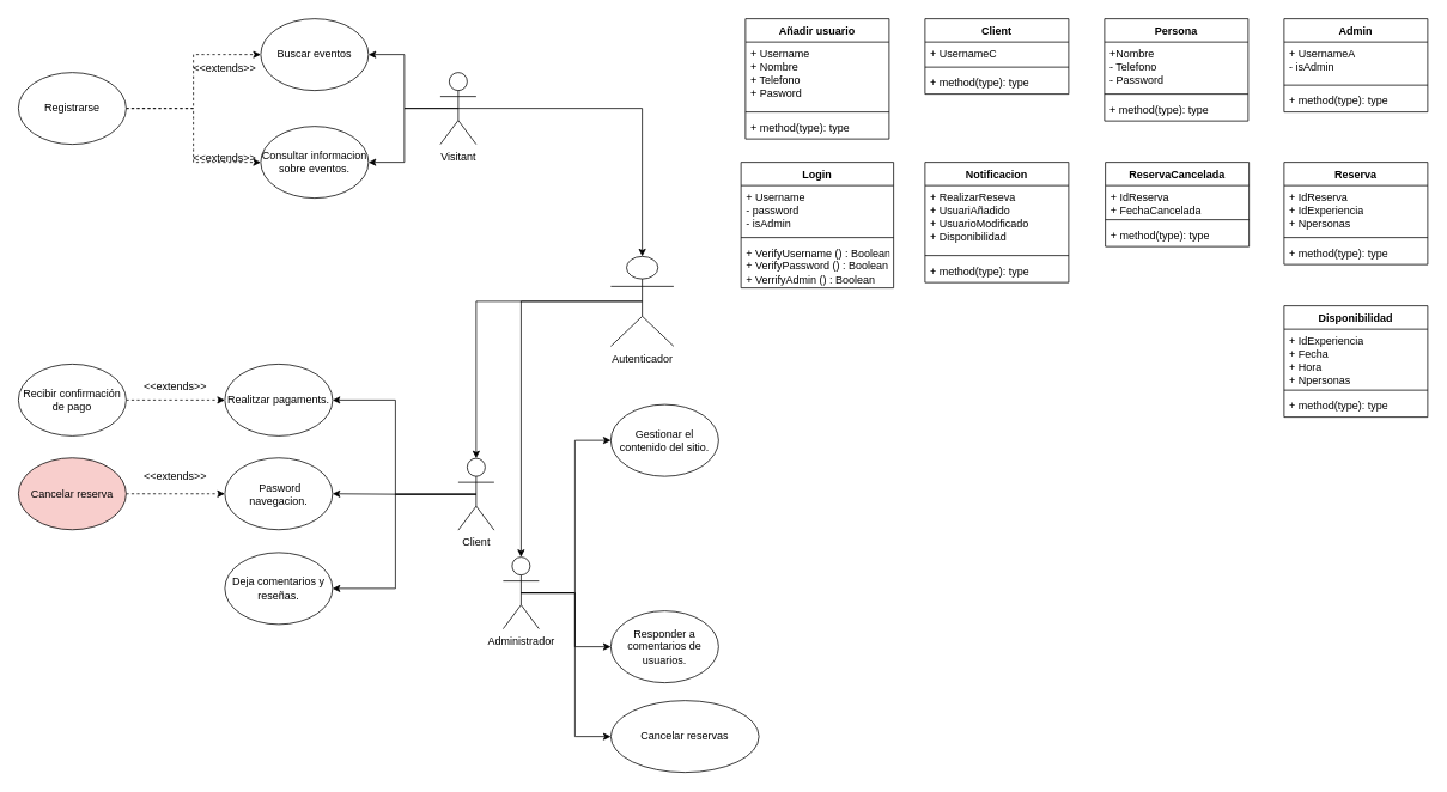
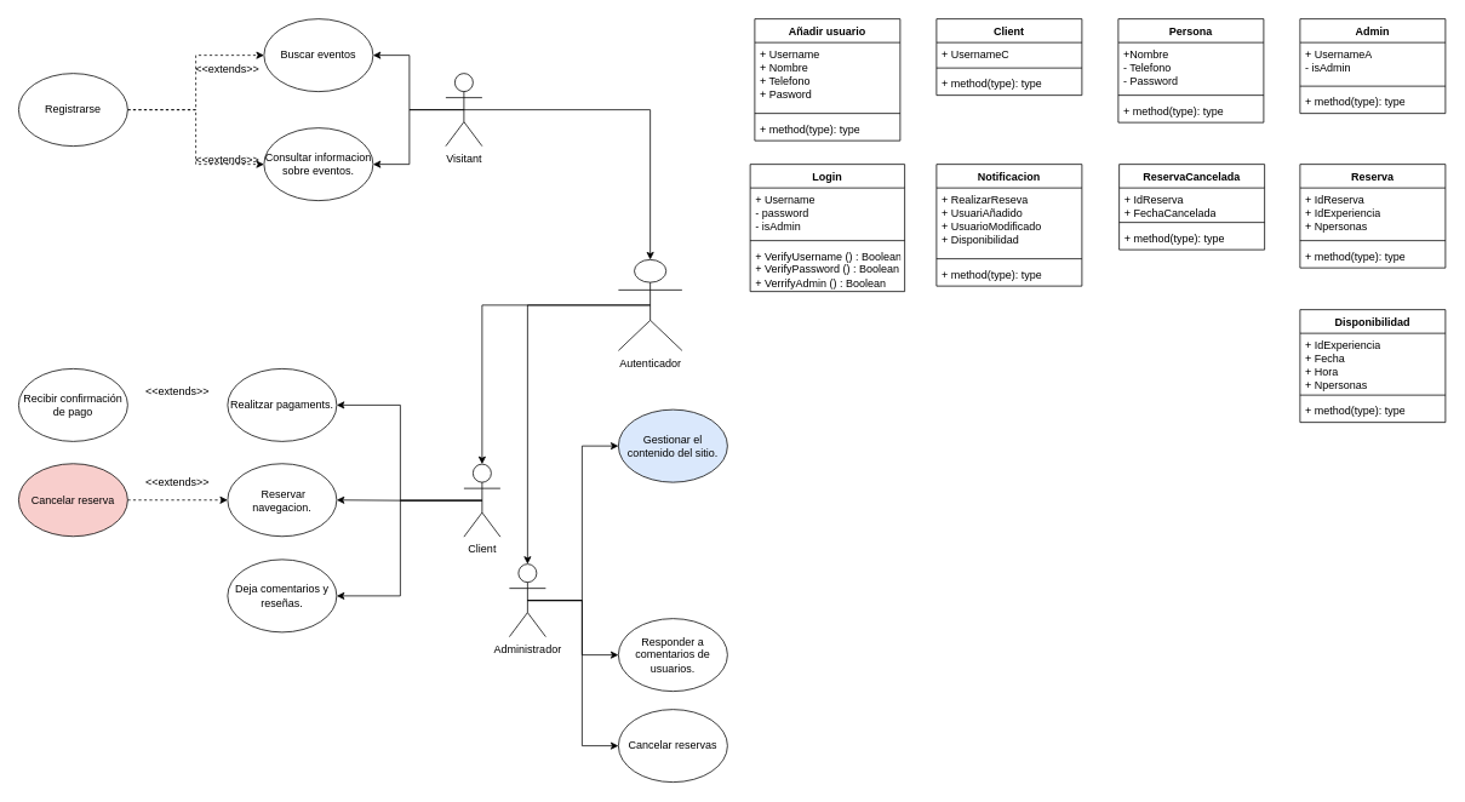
  <mxCell id="0" />
  <mxCell id="1" parent="0" />
  <mxCell id="2" style="edgeStyle=orthogonalEdgeStyle;rounded=0;orthogonalLoop=1;jettySize=auto;html=1;exitX=0.5;exitY=0.5;exitDx=0;exitDy=0;exitPerimeter=0;entryX=0;entryY=0.5;entryDx=0;entryDy=0;" parent="1" source="5" target="16" edge="1"><mxGeometry relative="1" as="geometry" /></mxCell>
  <mxCell id="3" style="edgeStyle=orthogonalEdgeStyle;rounded=0;orthogonalLoop=1;jettySize=auto;html=1;exitX=0.5;exitY=0.5;exitDx=0;exitDy=0;exitPerimeter=0;entryX=0;entryY=0.5;entryDx=0;entryDy=0;" parent="1" source="5" target="17" edge="1"><mxGeometry relative="1" as="geometry" /></mxCell>
  <mxCell id="4" style="edgeStyle=orthogonalEdgeStyle;rounded=0;orthogonalLoop=1;jettySize=auto;html=1;exitX=0.5;exitY=0.5;exitDx=0;exitDy=0;exitPerimeter=0;entryX=0;entryY=0.5;entryDx=0;entryDy=0;" parent="1" source="5" target="30" edge="1"><mxGeometry relative="1" as="geometry" /></mxCell>
  <mxCell id="5" value="Administrador" style="shape=umlActor;verticalLabelPosition=bottom;verticalAlign=top;html=1;outlineConnect=0;" parent="1" vertex="1"><mxGeometry x="560" y="620" width="40" height="80" as="geometry" /></mxCell>
  <mxCell id="6" style="edgeStyle=orthogonalEdgeStyle;rounded=0;orthogonalLoop=1;jettySize=auto;html=1;exitX=0.5;exitY=0.5;exitDx=0;exitDy=0;exitPerimeter=0;entryX=1;entryY=0.5;entryDx=0;entryDy=0;" parent="1" source="9" target="15" edge="1"><mxGeometry relative="1" as="geometry" /></mxCell>
  <mxCell id="7" style="edgeStyle=orthogonalEdgeStyle;rounded=0;orthogonalLoop=1;jettySize=auto;html=1;exitX=0.5;exitY=0.5;exitDx=0;exitDy=0;exitPerimeter=0;entryX=1;entryY=0.5;entryDx=0;entryDy=0;" parent="1" source="9" target="23" edge="1"><mxGeometry relative="1" as="geometry" /></mxCell>
  <mxCell id="8" style="edgeStyle=orthogonalEdgeStyle;rounded=0;orthogonalLoop=1;jettySize=auto;html=1;exitX=0.5;exitY=0.5;exitDx=0;exitDy=0;exitPerimeter=0;entryX=1;entryY=0.5;entryDx=0;entryDy=0;" parent="1" source="9" target="26" edge="1"><mxGeometry relative="1" as="geometry" /></mxCell>
  <mxCell id="9" value="Client" style="shape=umlActor;verticalLabelPosition=bottom;verticalAlign=top;html=1;outlineConnect=0;" parent="1" vertex="1"><mxGeometry x="510" y="510" width="40" height="80" as="geometry" /></mxCell>
  <mxCell id="10" style="edgeStyle=orthogonalEdgeStyle;rounded=0;orthogonalLoop=1;jettySize=auto;html=1;exitX=0.5;exitY=0.5;exitDx=0;exitDy=0;exitPerimeter=0;entryX=1;entryY=0.5;entryDx=0;entryDy=0;" parent="1" source="12" target="14" edge="1"><mxGeometry relative="1" as="geometry" /></mxCell>
  <mxCell id="11" style="edgeStyle=orthogonalEdgeStyle;rounded=0;orthogonalLoop=1;jettySize=auto;html=1;exitX=0.5;exitY=0.5;exitDx=0;exitDy=0;exitPerimeter=0;entryX=1;entryY=0.5;entryDx=0;entryDy=0;" parent="1" source="12" target="13" edge="1"><mxGeometry relative="1" as="geometry" /></mxCell>
  <mxCell id="12" value="Visitant" style="shape=umlActor;verticalLabelPosition=bottom;verticalAlign=top;html=1;outlineConnect=0;" parent="1" vertex="1"><mxGeometry x="490" y="80" width="40" height="80" as="geometry" /></mxCell>
  <mxCell id="13" value="Buscar eventos" style="ellipse;whiteSpace=wrap;html=1;" parent="1" vertex="1"><mxGeometry x="290" width="120" height="80" as="geometry" y="20" /></mxCell>
  <mxCell id="14" value="Consultar informacion sobre eventos." style="ellipse;whiteSpace=wrap;html=1;" parent="1" vertex="1"><mxGeometry x="290" y="140" width="120" height="80" as="geometry" /></mxCell>
  <mxCell id="15" value="Realitzar pagaments." style="ellipse;whiteSpace=wrap;html=1;" parent="1" vertex="1"><mxGeometry x="250" y="405" width="120" height="80" as="geometry" /></mxCell>
- <mxCell id="16" value="Gestionar el contenido del sitio." style="ellipse;whiteSpace=wrap;html=1;" parent="1" vertex="1"><mxGeometry x="680" y="450" width="120" height="80" as="geometry" /></mxCell>
+ <mxCell id="16" value="Gestionar el contenido del sitio." style="ellipse;whiteSpace=wrap;html=1;fillColor=#dae8fc;" parent="1" vertex="1"><mxGeometry x="680" y="450" width="120" height="80" as="geometry" /></mxCell>
  <mxCell id="17" value="Responder a comentarios de usuarios." style="ellipse;whiteSpace=wrap;html=1;" parent="1" vertex="1"><mxGeometry x="680" y="680" width="120" height="80" as="geometry" /></mxCell>
  <mxCell id="18" style="edgeStyle=orthogonalEdgeStyle;rounded=0;orthogonalLoop=1;jettySize=auto;html=1;exitX=1;exitY=0.5;exitDx=0;exitDy=0;entryX=0;entryY=0.5;entryDx=0;entryDy=0;dashed=1;" parent="1" source="20" target="13" edge="1"><mxGeometry relative="1" as="geometry" /></mxCell>
  <mxCell id="19" style="edgeStyle=orthogonalEdgeStyle;rounded=0;orthogonalLoop=1;jettySize=auto;html=1;exitX=1;exitY=0.5;exitDx=0;exitDy=0;dashed=1;" parent="1" source="20" target="14" edge="1"><mxGeometry relative="1" as="geometry" /></mxCell>
  <mxCell id="20" value="Registrarse" style="ellipse;whiteSpace=wrap;html=1;" parent="1" vertex="1"><mxGeometry x="20" y="80" width="120" height="80" as="geometry" /></mxCell>
- <mxCell id="21" value="" style="edgeStyle=orthogonalEdgeStyle;rounded=0;orthogonalLoop=1;jettySize=auto;html=1;dashed=1;" parent="1" source="22" target="15" edge="1"><mxGeometry relative="1" as="geometry" /></mxCell>
  <mxCell id="22" value="Recibir confirmación de pago" style="ellipse;whiteSpace=wrap;html=1;" parent="1" vertex="1"><mxGeometry x="20" y="405" width="120" height="80" as="geometry" /></mxCell>
  <mxCell id="23" value="Deja comentarios y reseñas." style="ellipse;whiteSpace=wrap;html=1;" parent="1" vertex="1"><mxGeometry x="250" y="615" width="120" height="80" as="geometry" /></mxCell>
  <mxCell id="24" value="&amp;lt;&amp;lt;extends&amp;gt;&amp;gt;" style="text;html=1;align=center;verticalAlign=middle;whiteSpace=wrap;rounded=0;" parent="1" vertex="1"><mxGeometry x="220" y="60" width="60" height="30" as="geometry" /></mxCell>
  <mxCell id="25" value="&amp;lt;&amp;lt;extends&amp;gt;&amp;gt;" style="text;html=1;align=center;verticalAlign=middle;whiteSpace=wrap;rounded=0;" parent="1" vertex="1"><mxGeometry x="165" y="415" width="60" height="30" as="geometry" /></mxCell>
- <mxCell id="26" value="&amp;nbsp;Pasword navegacion." style="ellipse;whiteSpace=wrap;html=1;" parent="1" vertex="1"><mxGeometry x="250" y="509.5" width="120" height="80" as="geometry" /></mxCell>
+ <mxCell id="26" value="&amp;nbsp;Reservar navegacion." style="ellipse;whiteSpace=wrap;html=1;" parent="1" vertex="1"><mxGeometry x="250" y="509.5" width="120" height="80" as="geometry" /></mxCell>
  <mxCell id="27" style="edgeStyle=orthogonalEdgeStyle;rounded=0;orthogonalLoop=1;jettySize=auto;html=1;exitX=1;exitY=0.5;exitDx=0;exitDy=0;entryX=0;entryY=0.5;entryDx=0;entryDy=0;dashed=1;" parent="1" source="28" target="26" edge="1"><mxGeometry relative="1" as="geometry" /></mxCell>
  <mxCell id="28" value="Cancelar reserva" style="ellipse;whiteSpace=wrap;html=1;fillColor=#f8cecc;" parent="1" vertex="1"><mxGeometry x="20" y="509.5" width="120" height="80" as="geometry" /></mxCell>
  <mxCell id="29" value="&amp;lt;&amp;lt;extends&amp;gt;&amp;gt;" style="text;html=1;align=center;verticalAlign=middle;whiteSpace=wrap;rounded=0;" parent="1" vertex="1"><mxGeometry x="165" y="515" width="60" height="30" as="geometry" /></mxCell>
- <mxCell id="30" value="Cancelar reservas" style="ellipse;whiteSpace=wrap;html=1;" parent="1" vertex="1"><mxGeometry x="680" y="780" width="165" height="80" as="geometry" /></mxCell>
+ <mxCell id="30" value="Cancelar reservas" style="ellipse;whiteSpace=wrap;html=1;" parent="1" vertex="1"><mxGeometry x="680" y="780" width="120" height="80" as="geometry" /></mxCell>
  <mxCell id="31" value="&amp;lt;&amp;lt;extends&amp;gt;&amp;gt;" style="text;html=1;align=center;verticalAlign=middle;whiteSpace=wrap;rounded=0;" parent="1" vertex="1"><mxGeometry x="220" y="160" width="60" height="30" as="geometry" /></mxCell>
  <mxCell id="32" value="Autenticador" style="shape=umlActor;verticalLabelPosition=bottom;verticalAlign=top;html=1;outlineConnect=0;" parent="1" vertex="1"><mxGeometry x="680" y="285" width="70" height="100" as="geometry" /></mxCell>
  <mxCell id="33" style="edgeStyle=orthogonalEdgeStyle;rounded=0;orthogonalLoop=1;jettySize=auto;html=1;entryX=0.5;entryY=0;entryDx=0;entryDy=0;entryPerimeter=0;exitX=0.5;exitY=0.5;exitDx=0;exitDy=0;exitPerimeter=0;" parent="1" source="12" target="32" edge="1"><mxGeometry relative="1" as="geometry" /></mxCell>
  <mxCell id="34" style="edgeStyle=orthogonalEdgeStyle;rounded=0;orthogonalLoop=1;jettySize=auto;html=1;exitX=0.5;exitY=0.5;exitDx=0;exitDy=0;exitPerimeter=0;entryX=0.5;entryY=0;entryDx=0;entryDy=0;entryPerimeter=0;" parent="1" source="32" target="5" edge="1"><mxGeometry relative="1" as="geometry" /></mxCell>
  <mxCell id="35" style="edgeStyle=orthogonalEdgeStyle;rounded=0;orthogonalLoop=1;jettySize=auto;html=1;exitX=0.5;exitY=0.5;exitDx=0;exitDy=0;exitPerimeter=0;entryX=0.5;entryY=0;entryDx=0;entryDy=0;entryPerimeter=0;" parent="1" source="32" target="9" edge="1"><mxGeometry relative="1" as="geometry" /></mxCell>
  <mxCell id="36" value="Login" style="swimlane;fontStyle=1;align=center;verticalAlign=top;childLayout=stackLayout;horizontal=1;startSize=26;horizontalStack=0;resizeParent=1;resizeParentMax=0;resizeLast=0;collapsible=1;marginBottom=0;whiteSpace=wrap;html=1;" vertex="1" parent="1"><mxGeometry x="825" y="180" width="170" height="140" as="geometry" /></mxCell>
  <mxCell id="37" value="+ Username&lt;br&gt;- password&lt;div&gt;- isAdmin&lt;/div&gt;" style="text;strokeColor=none;fillColor=none;align=left;verticalAlign=top;spacingLeft=4;spacingRight=4;overflow=hidden;rotatable=0;points=[[0,0.5],[1,0.5]];portConstraint=eastwest;whiteSpace=wrap;html=1;" vertex="1" parent="36"><mxGeometry y="26" width="170" height="54" as="geometry" /></mxCell>
  <mxCell id="38" value="" style="line;strokeWidth=1;fillColor=none;align=left;verticalAlign=middle;spacingTop=-1;spacingLeft=3;spacingRight=3;rotatable=0;labelPosition=right;points=[];portConstraint=eastwest;strokeColor=inherit;" vertex="1" parent="36"><mxGeometry y="80" width="170" height="8" as="geometry" /></mxCell>
  <mxCell id="39" value="&lt;span style=&quot;text-wrap-mode: nowrap;&quot;&gt;&lt;font style=&quot;font-size: 12px;&quot; face=&quot;Helvetica&quot;&gt;+ VerifyUsername&amp;nbsp;&lt;/font&gt;&lt;/span&gt;&lt;span style=&quot;text-wrap-mode: nowrap;&quot;&gt;() : Boolean&lt;/span&gt;&lt;span style=&quot;text-wrap-mode: nowrap;&quot;&gt;&lt;font style=&quot;font-size: 12px;&quot; face=&quot;Helvetica&quot;&gt;&lt;br&gt;+ VerifyPassword&amp;nbsp;&lt;/font&gt;&lt;/span&gt;&lt;span style=&quot;text-wrap-mode: nowrap;&quot;&gt;() : Boolean&lt;/span&gt;&lt;span style=&quot;text-wrap-mode: nowrap;&quot;&gt;&lt;font style=&quot;font-size: 12px;&quot; face=&quot;Helvetica&quot;&gt;&lt;br&gt;+ VerrifyAdmin () : Boolean&lt;/font&gt;&lt;/span&gt;" style="text;strokeColor=none;fillColor=none;align=left;verticalAlign=top;spacingLeft=4;spacingRight=4;overflow=hidden;rotatable=0;points=[[0,0.5],[1,0.5]];portConstraint=eastwest;whiteSpace=wrap;html=1;" vertex="1" parent="36"><mxGeometry y="88" width="170" height="52" as="geometry" /></mxCell>
  <mxCell id="40" value="Persona" style="swimlane;fontStyle=1;align=center;verticalAlign=top;childLayout=stackLayout;horizontal=1;startSize=26;horizontalStack=0;resizeParent=1;resizeParentMax=0;resizeLast=0;collapsible=1;marginBottom=0;whiteSpace=wrap;html=1;" vertex="1" parent="1"><mxGeometry x="1230" width="160" height="114" as="geometry" y="20" /></mxCell>
  <mxCell id="41" value="+Nombre&lt;br&gt;- Telefono&lt;br&gt;- Password" style="text;strokeColor=none;fillColor=none;align=left;verticalAlign=top;spacingLeft=4;spacingRight=4;overflow=hidden;rotatable=0;points=[[0,0.5],[1,0.5]];portConstraint=eastwest;whiteSpace=wrap;html=1;" vertex="1" parent="40"><mxGeometry y="26" width="160" height="54" as="geometry" /></mxCell>
  <mxCell id="42" value="" style="line;strokeWidth=1;fillColor=none;align=left;verticalAlign=middle;spacingTop=-1;spacingLeft=3;spacingRight=3;rotatable=0;labelPosition=right;points=[];portConstraint=eastwest;strokeColor=inherit;" vertex="1" parent="40"><mxGeometry y="80" width="160" height="8" as="geometry" /></mxCell>
  <mxCell id="43" value="+ method(type): type" style="text;strokeColor=none;fillColor=none;align=left;verticalAlign=top;spacingLeft=4;spacingRight=4;overflow=hidden;rotatable=0;points=[[0,0.5],[1,0.5]];portConstraint=eastwest;whiteSpace=wrap;html=1;" vertex="1" parent="40"><mxGeometry y="88" width="160" height="26" as="geometry" /></mxCell>
  <mxCell id="44" value="Admin" style="swimlane;fontStyle=1;align=center;verticalAlign=top;childLayout=stackLayout;horizontal=1;startSize=26;horizontalStack=0;resizeParent=1;resizeParentMax=0;resizeLast=0;collapsible=1;marginBottom=0;whiteSpace=wrap;html=1;" vertex="1" parent="1"><mxGeometry x="1430" width="160" height="104" as="geometry" y="20" /></mxCell>
  <mxCell id="45" value="&lt;div&gt;+ UsernameA&lt;/div&gt;- isAdmin&lt;div&gt;&lt;br&gt;&lt;/div&gt;" style="text;strokeColor=none;fillColor=none;align=left;verticalAlign=top;spacingLeft=4;spacingRight=4;overflow=hidden;rotatable=0;points=[[0,0.5],[1,0.5]];portConstraint=eastwest;whiteSpace=wrap;html=1;" vertex="1" parent="44"><mxGeometry y="26" width="160" height="44" as="geometry" /></mxCell>
  <mxCell id="46" value="" style="line;strokeWidth=1;fillColor=none;align=left;verticalAlign=middle;spacingTop=-1;spacingLeft=3;spacingRight=3;rotatable=0;labelPosition=right;points=[];portConstraint=eastwest;strokeColor=inherit;" vertex="1" parent="44"><mxGeometry y="70" width="160" height="8" as="geometry" /></mxCell>
  <mxCell id="47" value="+ method(type): type" style="text;strokeColor=none;fillColor=none;align=left;verticalAlign=top;spacingLeft=4;spacingRight=4;overflow=hidden;rotatable=0;points=[[0,0.5],[1,0.5]];portConstraint=eastwest;whiteSpace=wrap;html=1;" vertex="1" parent="44"><mxGeometry y="78" width="160" height="26" as="geometry" /></mxCell>
  <mxCell id="48" value="Client" style="swimlane;fontStyle=1;align=center;verticalAlign=top;childLayout=stackLayout;horizontal=1;startSize=26;horizontalStack=0;resizeParent=1;resizeParentMax=0;resizeLast=0;collapsible=1;marginBottom=0;whiteSpace=wrap;html=1;" vertex="1" parent="1"><mxGeometry x="1030" width="160" height="84" as="geometry" y="20" /></mxCell>
  <mxCell id="49" value="&lt;div&gt;+ UsernameC&lt;/div&gt;" style="text;strokeColor=none;fillColor=none;align=left;verticalAlign=top;spacingLeft=4;spacingRight=4;overflow=hidden;rotatable=0;points=[[0,0.5],[1,0.5]];portConstraint=eastwest;whiteSpace=wrap;html=1;" vertex="1" parent="48"><mxGeometry y="26" width="160" height="24" as="geometry" /></mxCell>
  <mxCell id="50" value="" style="line;strokeWidth=1;fillColor=none;align=left;verticalAlign=middle;spacingTop=-1;spacingLeft=3;spacingRight=3;rotatable=0;labelPosition=right;points=[];portConstraint=eastwest;strokeColor=inherit;" vertex="1" parent="48"><mxGeometry y="50" width="160" height="8" as="geometry" /></mxCell>
  <mxCell id="51" value="+ method(type): type" style="text;strokeColor=none;fillColor=none;align=left;verticalAlign=top;spacingLeft=4;spacingRight=4;overflow=hidden;rotatable=0;points=[[0,0.5],[1,0.5]];portConstraint=eastwest;whiteSpace=wrap;html=1;" vertex="1" parent="48"><mxGeometry y="58" width="160" height="26" as="geometry" /></mxCell>
  <mxCell id="52" value="Reserva" style="swimlane;fontStyle=1;align=center;verticalAlign=top;childLayout=stackLayout;horizontal=1;startSize=26;horizontalStack=0;resizeParent=1;resizeParentMax=0;resizeLast=0;collapsible=1;marginBottom=0;whiteSpace=wrap;html=1;" vertex="1" parent="1"><mxGeometry x="1430" y="180" width="160" height="114" as="geometry" /></mxCell>
  <mxCell id="53" value="+ IdReserva&lt;br&gt;+ IdExperiencia&lt;br&gt;+ Npersonas&lt;div&gt;&lt;br&gt;&lt;/div&gt;" style="text;strokeColor=none;fillColor=none;align=left;verticalAlign=top;spacingLeft=4;spacingRight=4;overflow=hidden;rotatable=0;points=[[0,0.5],[1,0.5]];portConstraint=eastwest;whiteSpace=wrap;html=1;" vertex="1" parent="52"><mxGeometry y="26" width="160" height="54" as="geometry" /></mxCell>
  <mxCell id="54" value="" style="line;strokeWidth=1;fillColor=none;align=left;verticalAlign=middle;spacingTop=-1;spacingLeft=3;spacingRight=3;rotatable=0;labelPosition=right;points=[];portConstraint=eastwest;strokeColor=inherit;" vertex="1" parent="52"><mxGeometry y="80" width="160" height="8" as="geometry" /></mxCell>
  <mxCell id="55" value="+ method(type): type" style="text;strokeColor=none;fillColor=none;align=left;verticalAlign=top;spacingLeft=4;spacingRight=4;overflow=hidden;rotatable=0;points=[[0,0.5],[1,0.5]];portConstraint=eastwest;whiteSpace=wrap;html=1;" vertex="1" parent="52"><mxGeometry y="88" width="160" height="26" as="geometry" /></mxCell>
  <mxCell id="56" value="Notificacion" style="swimlane;fontStyle=1;align=center;verticalAlign=top;childLayout=stackLayout;horizontal=1;startSize=26;horizontalStack=0;resizeParent=1;resizeParentMax=0;resizeLast=0;collapsible=1;marginBottom=0;whiteSpace=wrap;html=1;" vertex="1" parent="1"><mxGeometry x="1030" y="180" width="160" height="134" as="geometry" /></mxCell>
  <mxCell id="57" value="+ RealizarReseva&lt;br&gt;+ UsuariAñadido&lt;br&gt;+ UsuarioModificado&lt;br&gt;+ Disponibilidad" style="text;strokeColor=none;fillColor=none;align=left;verticalAlign=top;spacingLeft=4;spacingRight=4;overflow=hidden;rotatable=0;points=[[0,0.5],[1,0.5]];portConstraint=eastwest;whiteSpace=wrap;html=1;" vertex="1" parent="56"><mxGeometry y="26" width="160" height="74" as="geometry" /></mxCell>
  <mxCell id="58" value="" style="line;strokeWidth=1;fillColor=none;align=left;verticalAlign=middle;spacingTop=-1;spacingLeft=3;spacingRight=3;rotatable=0;labelPosition=right;points=[];portConstraint=eastwest;strokeColor=inherit;" vertex="1" parent="56"><mxGeometry y="100" width="160" height="8" as="geometry" /></mxCell>
  <mxCell id="59" value="+ method(type): type" style="text;strokeColor=none;fillColor=none;align=left;verticalAlign=top;spacingLeft=4;spacingRight=4;overflow=hidden;rotatable=0;points=[[0,0.5],[1,0.5]];portConstraint=eastwest;whiteSpace=wrap;html=1;" vertex="1" parent="56"><mxGeometry y="108" width="160" height="26" as="geometry" /></mxCell>
  <mxCell id="60" value="Añadir usuario" style="swimlane;fontStyle=1;align=center;verticalAlign=top;childLayout=stackLayout;horizontal=1;startSize=26;horizontalStack=0;resizeParent=1;resizeParentMax=0;resizeLast=0;collapsible=1;marginBottom=0;whiteSpace=wrap;html=1;" vertex="1" parent="1"><mxGeometry x="830" width="160" height="134" as="geometry" y="20" /></mxCell>
  <mxCell id="61" value="+ Username&lt;br&gt;+ Nombre&lt;br&gt;+ Telefono&lt;br&gt;+ Pasword" style="text;strokeColor=none;fillColor=none;align=left;verticalAlign=top;spacingLeft=4;spacingRight=4;overflow=hidden;rotatable=0;points=[[0,0.5],[1,0.5]];portConstraint=eastwest;whiteSpace=wrap;html=1;" vertex="1" parent="60"><mxGeometry y="26" width="160" height="74" as="geometry" /></mxCell>
  <mxCell id="62" value="" style="line;strokeWidth=1;fillColor=none;align=left;verticalAlign=middle;spacingTop=-1;spacingLeft=3;spacingRight=3;rotatable=0;labelPosition=right;points=[];portConstraint=eastwest;strokeColor=inherit;" vertex="1" parent="60"><mxGeometry y="100" width="160" height="8" as="geometry" /></mxCell>
  <mxCell id="63" value="+ method(type): type" style="text;strokeColor=none;fillColor=none;align=left;verticalAlign=top;spacingLeft=4;spacingRight=4;overflow=hidden;rotatable=0;points=[[0,0.5],[1,0.5]];portConstraint=eastwest;whiteSpace=wrap;html=1;" vertex="1" parent="60"><mxGeometry y="108" width="160" height="26" as="geometry" /></mxCell>
  <mxCell id="64" value="ReservaCancelada" style="swimlane;fontStyle=1;align=center;verticalAlign=top;childLayout=stackLayout;horizontal=1;startSize=26;horizontalStack=0;resizeParent=1;resizeParentMax=0;resizeLast=0;collapsible=1;marginBottom=0;whiteSpace=wrap;html=1;" vertex="1" parent="1"><mxGeometry x="1231" y="180" width="160" height="94" as="geometry" /></mxCell>
  <mxCell id="65" value="+ IdReserva&lt;br&gt;+ FechaCancelada" style="text;strokeColor=none;fillColor=none;align=left;verticalAlign=top;spacingLeft=4;spacingRight=4;overflow=hidden;rotatable=0;points=[[0,0.5],[1,0.5]];portConstraint=eastwest;whiteSpace=wrap;html=1;" vertex="1" parent="64"><mxGeometry y="26" width="160" height="34" as="geometry" /></mxCell>
  <mxCell id="66" value="" style="line;strokeWidth=1;fillColor=none;align=left;verticalAlign=middle;spacingTop=-1;spacingLeft=3;spacingRight=3;rotatable=0;labelPosition=right;points=[];portConstraint=eastwest;strokeColor=inherit;" vertex="1" parent="64"><mxGeometry y="60" width="160" height="8" as="geometry" /></mxCell>
  <mxCell id="67" value="+ method(type): type" style="text;strokeColor=none;fillColor=none;align=left;verticalAlign=top;spacingLeft=4;spacingRight=4;overflow=hidden;rotatable=0;points=[[0,0.5],[1,0.5]];portConstraint=eastwest;whiteSpace=wrap;html=1;" vertex="1" parent="64"><mxGeometry y="68" width="160" height="26" as="geometry" /></mxCell>
  <mxCell id="68" value="Disponibilidad" style="swimlane;fontStyle=1;align=center;verticalAlign=top;childLayout=stackLayout;horizontal=1;startSize=26;horizontalStack=0;resizeParent=1;resizeParentMax=0;resizeLast=0;collapsible=1;marginBottom=0;whiteSpace=wrap;html=1;" vertex="1" parent="1"><mxGeometry x="1430" y="340" width="160" height="124" as="geometry" /></mxCell>
  <mxCell id="69" value="+ IdExperiencia&lt;br&gt;+ Fecha&lt;div&gt;+ Hora&lt;br&gt;+ Npersonas&lt;/div&gt;" style="text;strokeColor=none;fillColor=none;align=left;verticalAlign=top;spacingLeft=4;spacingRight=4;overflow=hidden;rotatable=0;points=[[0,0.5],[1,0.5]];portConstraint=eastwest;whiteSpace=wrap;html=1;" vertex="1" parent="68"><mxGeometry y="26" width="160" height="64" as="geometry" /></mxCell>
  <mxCell id="70" value="" style="line;strokeWidth=1;fillColor=none;align=left;verticalAlign=middle;spacingTop=-1;spacingLeft=3;spacingRight=3;rotatable=0;labelPosition=right;points=[];portConstraint=eastwest;strokeColor=inherit;" vertex="1" parent="68"><mxGeometry y="90" width="160" height="8" as="geometry" /></mxCell>
  <mxCell id="71" value="+ method(type): type" style="text;strokeColor=none;fillColor=none;align=left;verticalAlign=top;spacingLeft=4;spacingRight=4;overflow=hidden;rotatable=0;points=[[0,0.5],[1,0.5]];portConstraint=eastwest;whiteSpace=wrap;html=1;" vertex="1" parent="68"><mxGeometry y="98" width="160" height="26" as="geometry" /></mxCell>
